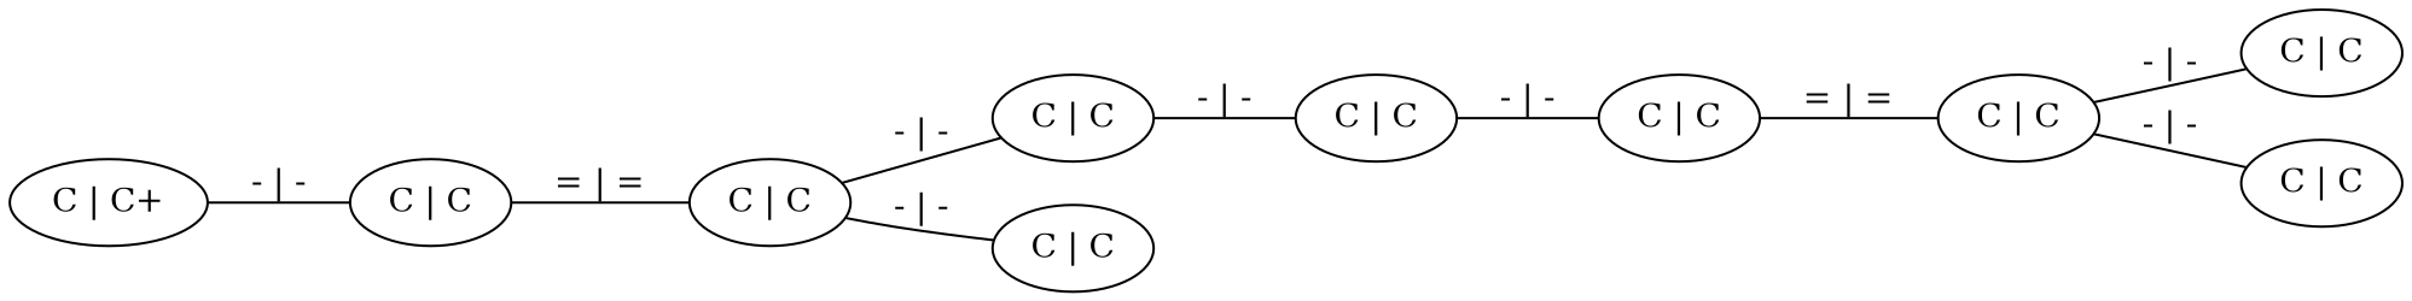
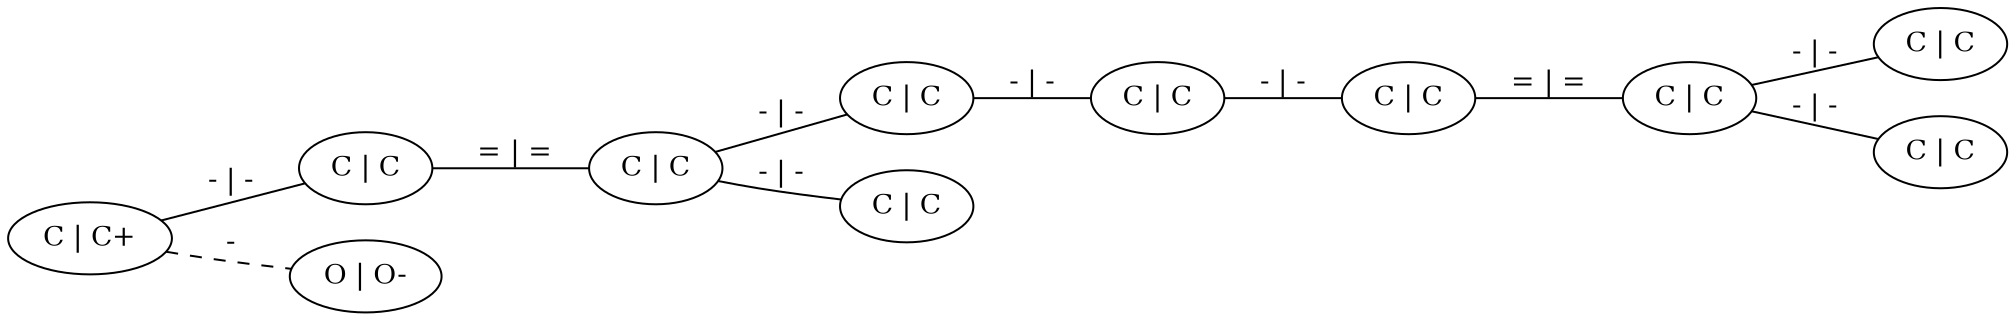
  graph {
    rankdir=LR
    n1 [label="C | C+"]
    n2 [label="C | C"]
+   n3 [label="O | O-"]
    n4 [label="C | C"]
    n5 [label="C | C"]
    n6 [label="C | C"]
    n7 [label="C | C"]
    n8 [label="C | C"]
    n9 [label="C | C"]
    n10 [label="C | C"]
    n11 [label="C | C"]
    n1 -- n2 [label="- | -"]
+   n1 -- n3 [label="-" style=dashed]
    n2 -- n4 [label="= | ="]
    n4 -- n5 [label="- | -"]
    n4 -- n6 [label="- | -"]
    n5 -- n7 [label="- | -"]
    n7 -- n8 [label="- | -"]
    n8 -- n9 [label="= | ="]
    n9 -- n10 [label="- | -"]
    n9 -- n11 [label="- | -"]
  }
